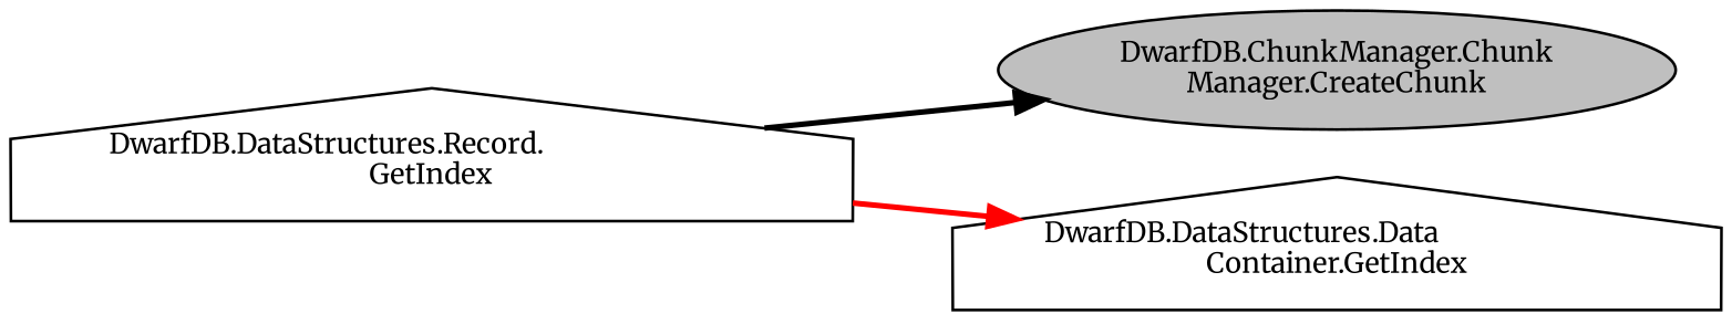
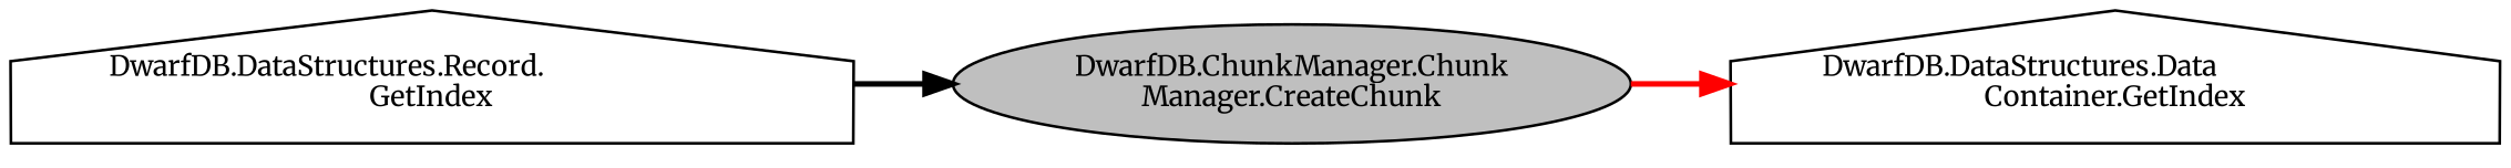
  digraph {
    fontname=Merriweather
    rankdir=LR
    node [color=black fillcolor=white fontname=Merriweather fontsize=10 shape=house style=filled]
    edge [fontname=Merriweather fontsize=10 labelfontname=Helvetica labelfontsize=10 style=bold]
    n1 [fillcolor=grey75 fontcolor=black height=0.2 label="DwarfDB.ChunkManager.Chunk\lManager.CreateChunk" shape=ellipse width=0.4]
    n2 [height=0.2 label="DwarfDB.DataStructures.Data\lContainer.GetIndex" width=0.4]
    n3 [height=0.2 label="DwarfDB.DataStructures.Record.\lGetIndex" width=0.4]
-   n3 -> n2 [color=red]
+   n1 -> n2 [color=red]
    n3 -> n1 [color=black]
  }
